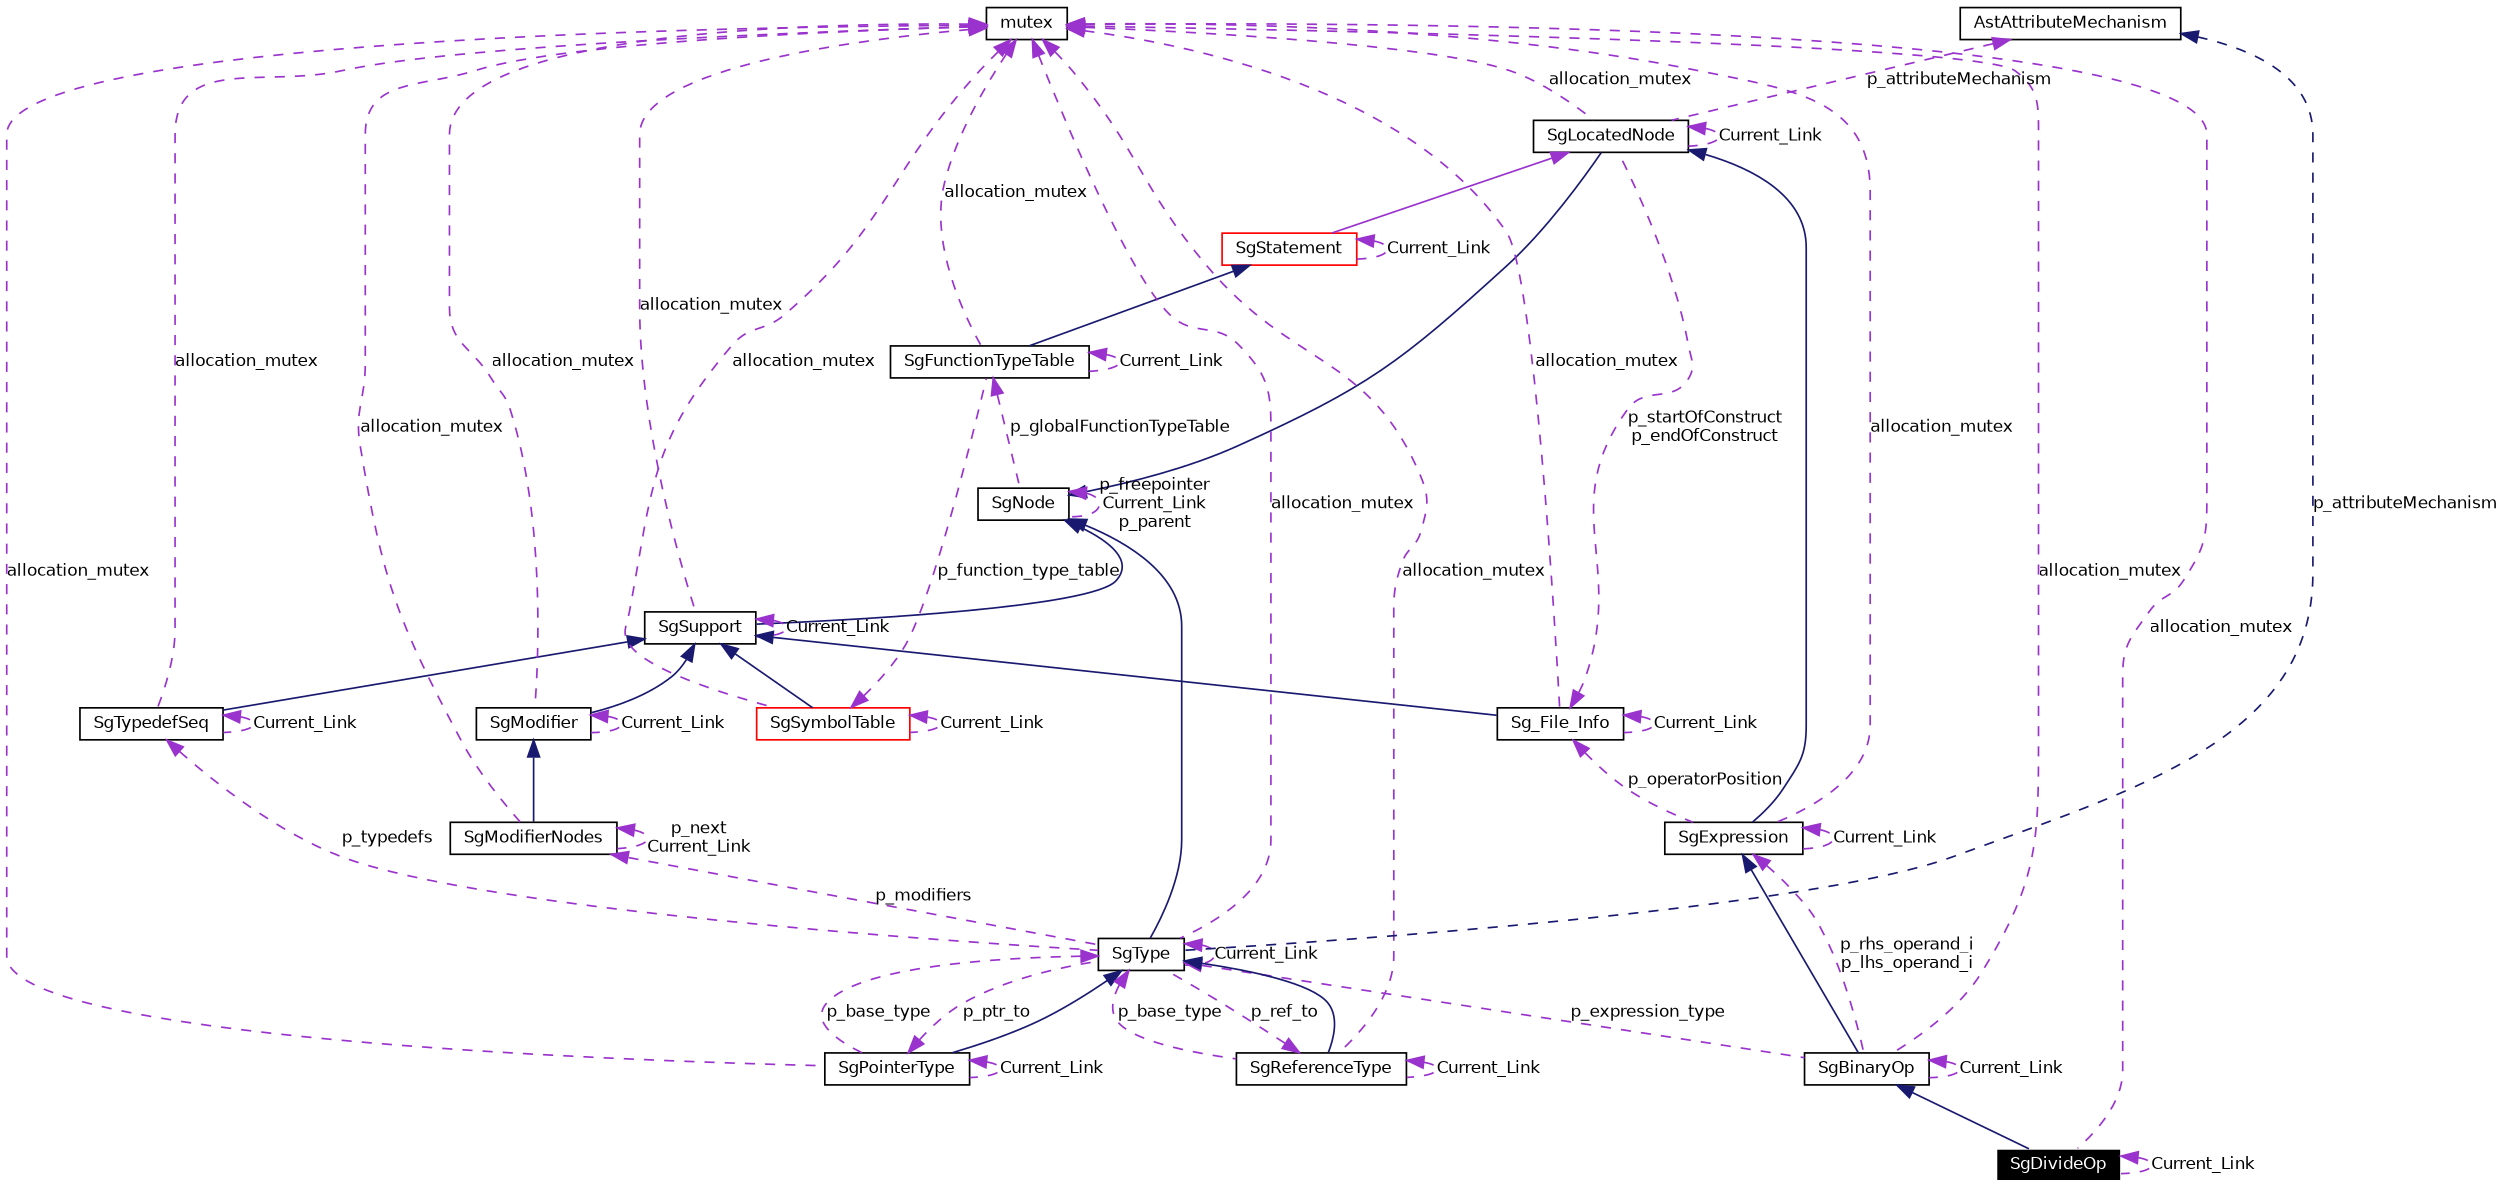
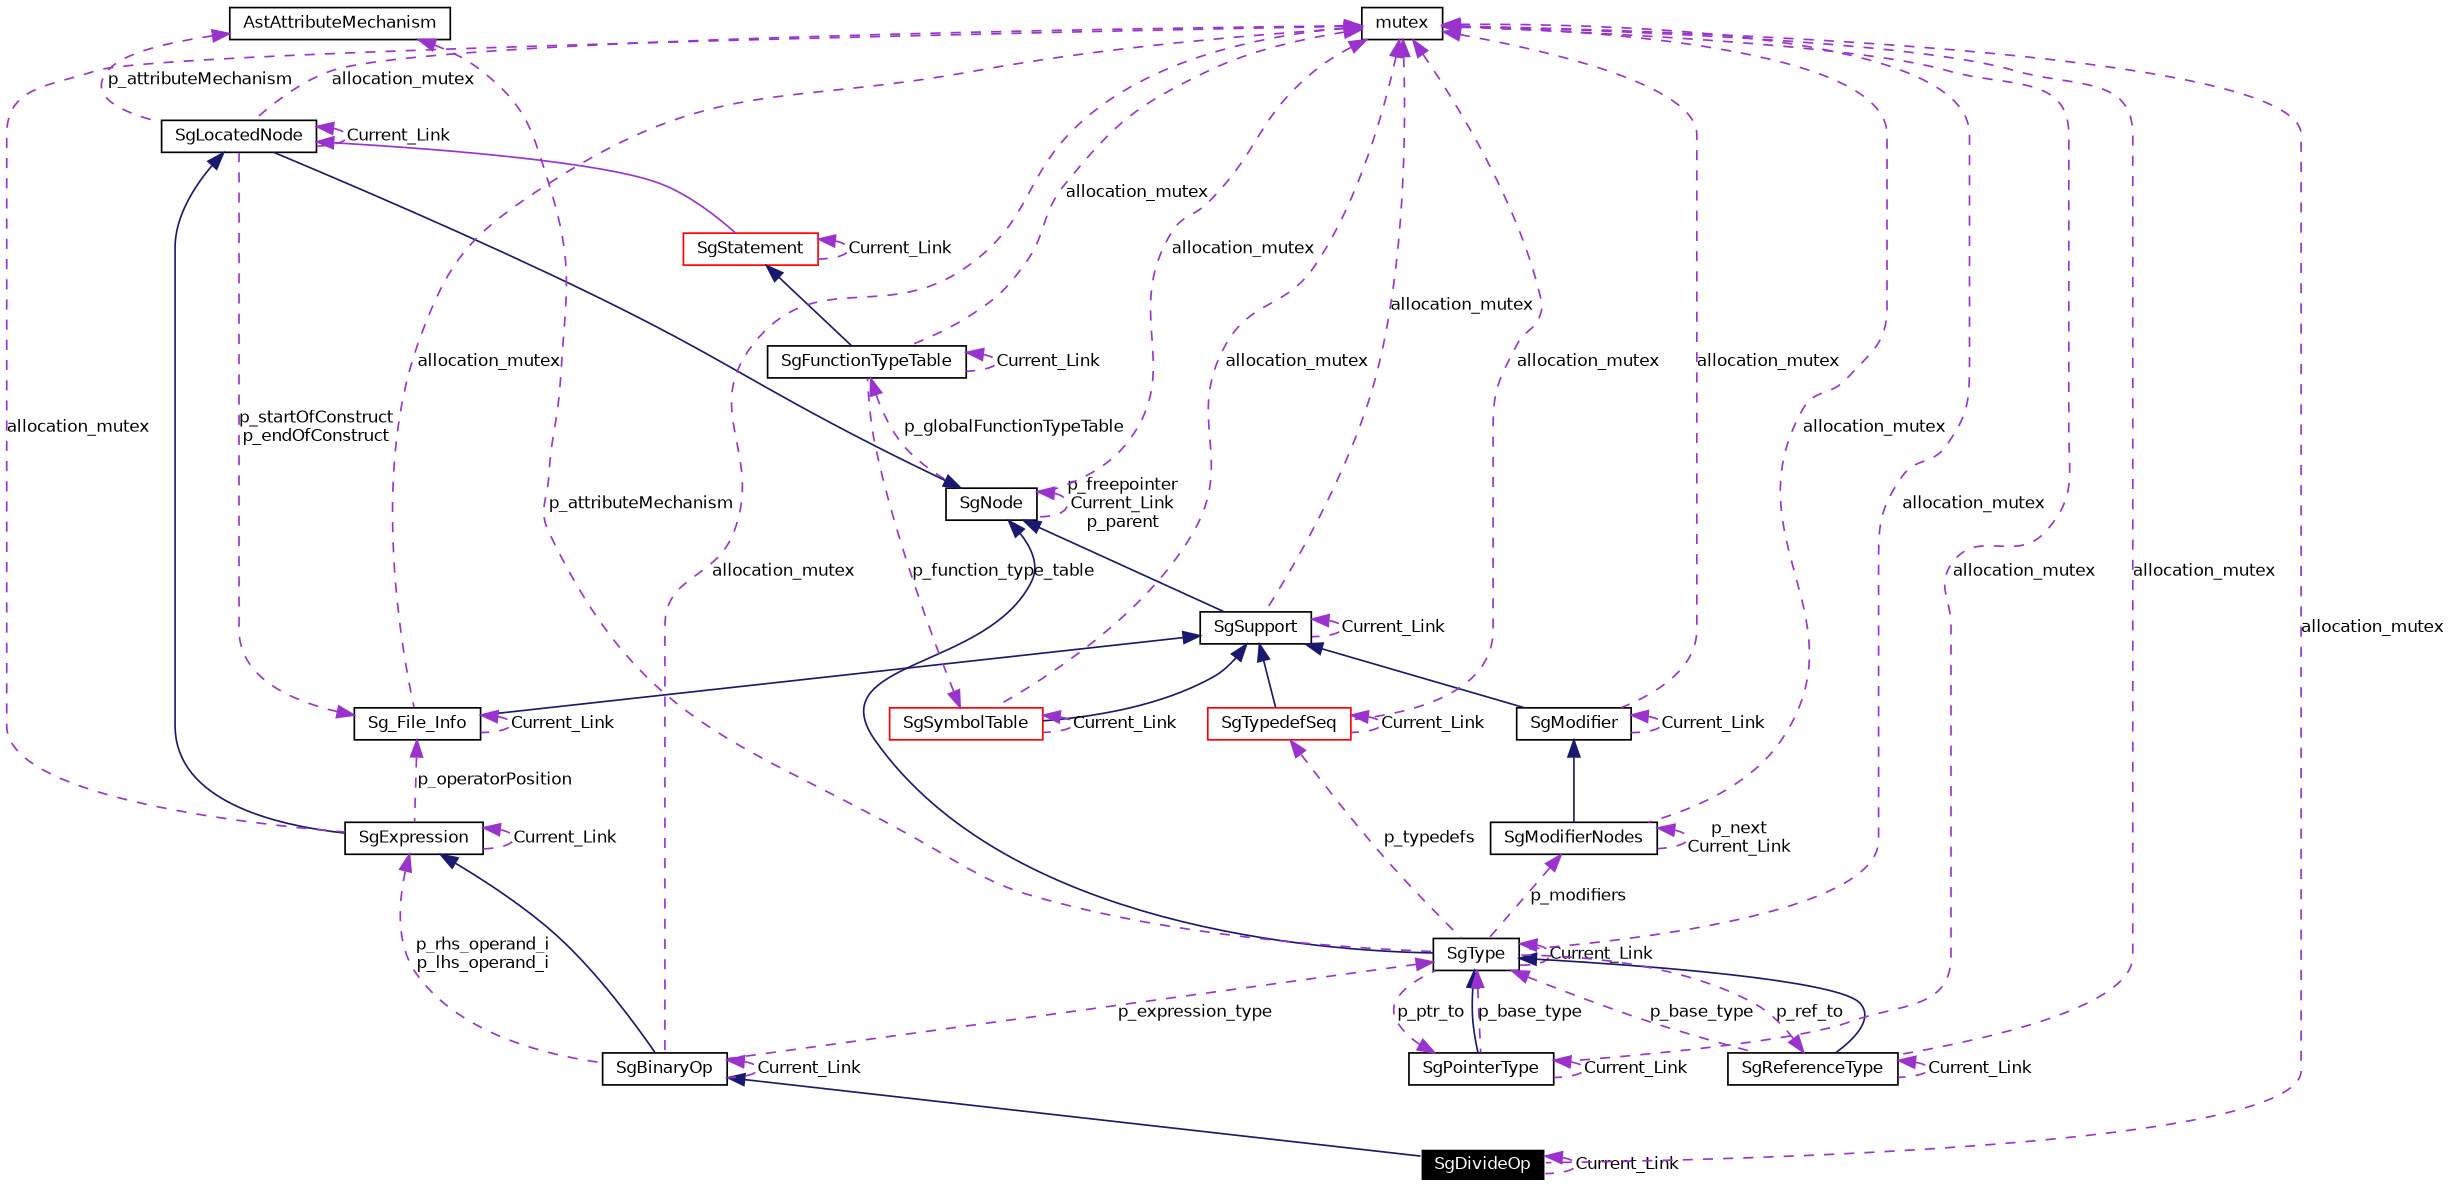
  digraph {
    node [color=black fontname=Helvetica fontsize=10 shape=record]
    edge [color=darkorchid3 dir=back fontname=Helvetica fontsize=10 labelfontname=Helvetica labelfontsize=10 style=dashed]
    n1 [color=white fillcolor=black fontcolor=white height=0.2 label=SgDivideOp style=filled width=0.4]
    n2 [height=0.2 label=SgBinaryOp width=0.4]
    n3 [height=0.2 label=SgExpression width=0.4]
    n4 [height=0.2 label=SgLocatedNode width=0.4]
    n5 [color=red height=0.2 label=SgStatement width=0.4]
    n6 [height=0.2 label=SgFunctionTypeTable width=0.4]
    n7 [height=0.2 label=SgNode width=0.4]
    n8 [height=0.2 label=SgSupport width=0.4]
    n9 [height=0.2 label=SgType width=0.4]
    n10 [color=red height=0.2 label=SgSymbolTable width=0.4]
    n11 [height=0.2 label=Sg_File_Info width=0.4]
    n12 [height=0.2 label=SgModifier width=0.4]
-   n13 [height=0.2 label=SgTypedefSeq width=0.4]
+   n13 [color=red height=0.2 label=SgTypedefSeq width=0.4]
    n14 [height=0.2 label=SgPointerType width=0.4]
    n15 [height=0.2 label=SgReferenceType width=0.4]
    n16 [height=0.2 label=mutex width=0.4]
    n17 [height=0.2 label=SgModifierNodes width=0.4]
    n18 [height=0.2 label=AstAttributeMechanism width=0.4]
    n1 -> n1 [label=Current_Link]
    n2 -> n1 [color=midnightblue style=solid]
    n2 -> n2 [label=Current_Link]
    n3 -> n2 [color=midnightblue style=solid]
    n3 -> n2 [label="p_rhs_operand_i\np_lhs_operand_i"]
    n3 -> n3 [label=Current_Link]
    n4 -> n3 [color=midnightblue style=solid]
    n4 -> n4 [label=Current_Link]
    n4 -> n5 [style=solid]
    n5 -> n5 [label=Current_Link]
    n5 -> n6 [color=midnightblue style=solid]
    n6 -> n6 [label=Current_Link]
    n6 -> n7 [label=p_globalFunctionTypeTable]
    n7 -> n4 [color=midnightblue style=solid]
    n7 -> n7 [label="p_freepointer\nCurrent_Link\np_parent"]
    n7 -> n8 [color=midnightblue style=solid]
    n7 -> n9 [color=midnightblue style=solid]
    n8 -> n8 [label=Current_Link]
    n8 -> n10 [color=midnightblue style=solid]
    n8 -> n11 [color=midnightblue style=solid]
    n8 -> n12 [color=midnightblue style=solid]
    n8 -> n13 [color=midnightblue style=solid]
    n9 -> n2 [label=p_expression_type]
    n9 -> n9 [label=Current_Link]
    n9 -> n14 [color=midnightblue style=solid]
    n9 -> n14 [label=p_base_type]
    n9 -> n15 [color=midnightblue style=solid]
    n9 -> n15 [label=p_base_type]
    n10 -> n6 [label=p_function_type_table]
    n10 -> n10 [label=Current_Link]
    n11 -> n3 [label=p_operatorPosition]
    n11 -> n4 [label="p_startOfConstruct\np_endOfConstruct"]
    n11 -> n11 [label=Current_Link]
    n12 -> n12 [label=Current_Link]
    n12 -> n17 [color=midnightblue style=solid]
    n13 -> n9 [label=p_typedefs]
    n13 -> n13 [label=Current_Link]
    n14 -> n9 [label=p_ptr_to]
    n14 -> n14 [label=Current_Link]
    n15 -> n9 [label=p_ref_to]
    n15 -> n15 [label=Current_Link]
    n16 -> n1 [label=allocation_mutex]
    n16 -> n2 [label=allocation_mutex]
    n16 -> n3 [label=allocation_mutex]
    n16 -> n4 [label=allocation_mutex]
    n16 -> n6 [label=allocation_mutex]
+   n16 -> n7 [label=allocation_mutex]
    n16 -> n8 [label=allocation_mutex]
    n16 -> n9 [label=allocation_mutex]
    n16 -> n10 [label=allocation_mutex]
    n16 -> n11 [label=allocation_mutex]
    n16 -> n12 [label=allocation_mutex]
    n16 -> n13 [label=allocation_mutex]
    n16 -> n14 [label=allocation_mutex]
    n16 -> n15 [label=allocation_mutex]
    n16 -> n17 [label=allocation_mutex]
    n17 -> n9 [label=p_modifiers]
    n17 -> n17 [label="p_next\nCurrent_Link"]
    n18 -> n4 [label=p_attributeMechanism]
-   n18 -> n9 [color=midnightblue label=p_attributeMechanism]
+   n18 -> n9 [label=p_attributeMechanism]
  }
